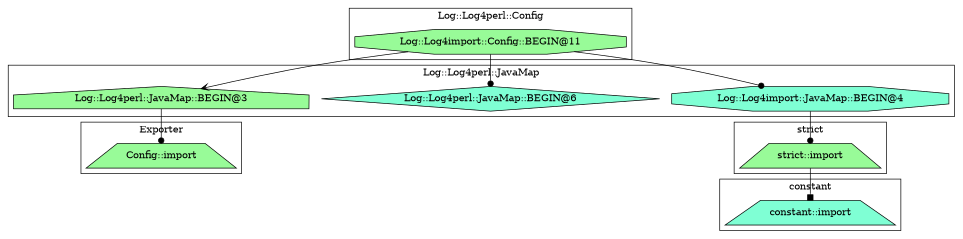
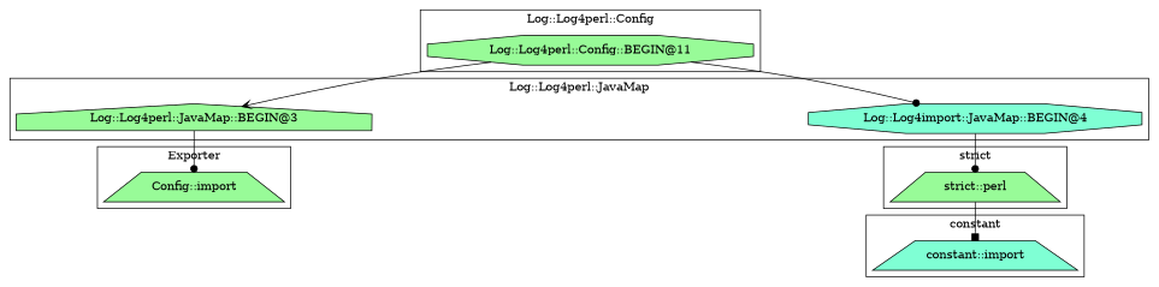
  digraph {
    node [fillcolor=palegreen shape=trapezium style=filled]
    edge [arrowhead=dot]
    "Log::Log4perl::JavaMap::BEGIN@3" [shape=house]
-   "Log::Log4perl::JavaMap::BEGIN@6" [fillcolor=aquamarine shape=diamond]
    n3 [fillcolor=aquamarine label="Log::Log4import::JavaMap::BEGIN@4" shape=octagon]
    n4 [label="Config::import"]
-   "strict::import"
+   "strict::import" [label="strict::perl"]
    "constant::import" [fillcolor=aquamarine]
-   "Log::Log4perl::Config::BEGIN@11" [shape=octagon label="Log::Log4import::Config::BEGIN@11"]
+   "Log::Log4perl::Config::BEGIN@11" [shape=octagon]
    subgraph cluster_1 {
      label="Log::Log4perl::JavaMap"
      "Log::Log4perl::JavaMap::BEGIN@3"
-     "Log::Log4perl::JavaMap::BEGIN@6"
      n3
    }
    subgraph cluster_2 {
      label=Exporter
      n4
    }
    subgraph cluster_3 {
      label="strict"
      "strict::import"
    }
    subgraph cluster_4 {
      label=constant
      "constant::import"
    }
    subgraph cluster_5 {
      label="Log::Log4perl::Config"
      "Log::Log4perl::Config::BEGIN@11"
    }
    "Log::Log4perl::JavaMap::BEGIN@3" -> n4
    n3 -> "strict::import"
    "strict::import" -> "constant::import" [arrowhead=box]
    "Log::Log4perl::Config::BEGIN@11" -> "Log::Log4perl::JavaMap::BEGIN@3" [arrowhead=vee]
-   "Log::Log4perl::Config::BEGIN@11" -> "Log::Log4perl::JavaMap::BEGIN@6"
    "Log::Log4perl::Config::BEGIN@11" -> n3
  }
